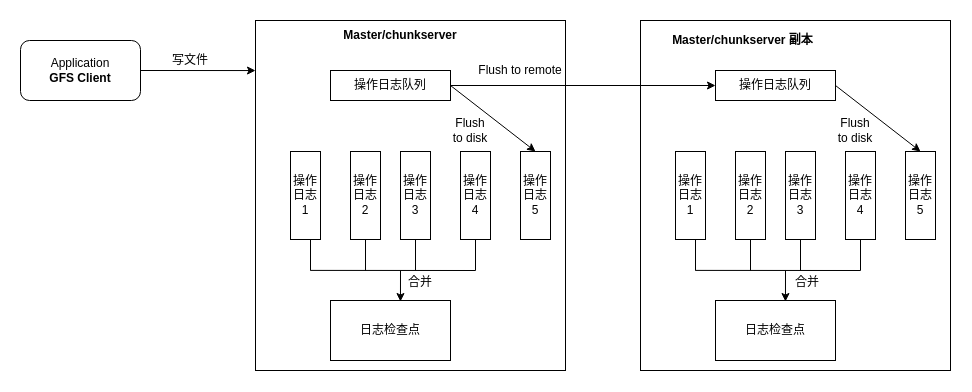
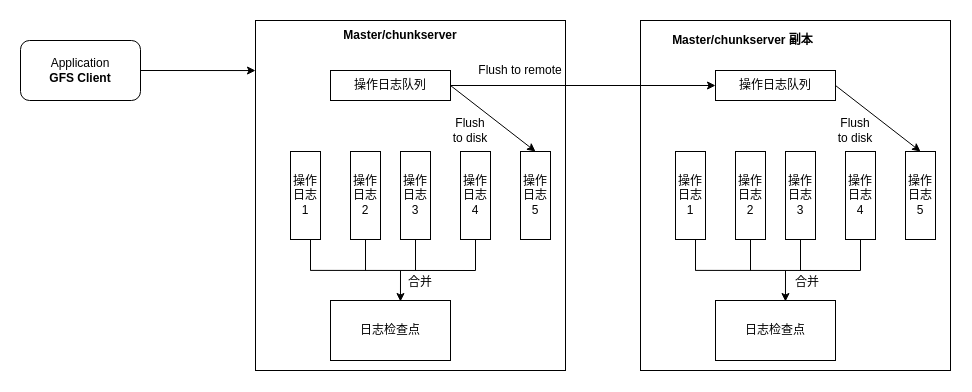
  <mxCell id="0" />
  <mxCell id="1" parent="0" />
  <mxCell id="2" value="" style="rounded=0;whiteSpace=wrap;html=1;fillColor=none;" vertex="1" parent="1"><mxGeometry x="255" y="20" width="310" height="350" as="geometry" /></mxCell>
  <mxCell id="3" value="Master/chunkserver" style="text;html=1;strokeColor=none;fillColor=none;align=center;verticalAlign=middle;whiteSpace=wrap;rounded=0;fontStyle=1" vertex="1" parent="1"><mxGeometry x="380" y="25" width="40" height="20" as="geometry" /></mxCell>
  <mxCell id="4" value="Application&lt;br&gt;&lt;b&gt;GFS Client&lt;/b&gt;" style="whiteSpace=wrap;html=1;fillColor=none;rounded=1;" vertex="1" parent="1"><mxGeometry x="20" y="40" width="120" height="60" as="geometry" /></mxCell>
  <mxCell id="5" value="" style="endArrow=classic;html=1;entryX=0;entryY=0.143;entryDx=0;entryDy=0;exitX=1;exitY=0.5;exitDx=0;exitDy=0;entryPerimeter=0;" edge="1" parent="1" source="4" target="2"><mxGeometry width="50" height="50" relative="1" as="geometry"><mxPoint x="160" y="230" as="sourcePoint" /><mxPoint x="210" y="180" as="targetPoint" /></mxGeometry></mxCell>
- <mxCell id="6" value="写文件" style="text;html=1;strokeColor=none;fillColor=none;align=center;verticalAlign=middle;whiteSpace=wrap;rounded=0;" vertex="1" parent="1"><mxGeometry x="170" y="50" width="40" height="20" as="geometry" /></mxCell>
  <mxCell id="7" value="操作日志&lt;br&gt;1" style="rounded=0;whiteSpace=wrap;html=1;fillColor=none;" vertex="1" parent="1"><mxGeometry x="290" y="151" width="30" height="88" as="geometry" /></mxCell>
  <mxCell id="8" value="操作日志&lt;br&gt;2" style="rounded=0;whiteSpace=wrap;html=1;fillColor=none;" vertex="1" parent="1"><mxGeometry x="350" y="151" width="30" height="88" as="geometry" /></mxCell>
  <mxCell id="9" value="操作日志&lt;br&gt;3" style="rounded=0;whiteSpace=wrap;html=1;fillColor=none;" vertex="1" parent="1"><mxGeometry x="400" y="151" width="30" height="88" as="geometry" /></mxCell>
  <mxCell id="10" value="操作日志&lt;br&gt;4" style="rounded=0;whiteSpace=wrap;html=1;fillColor=none;" vertex="1" parent="1"><mxGeometry x="460" y="151" width="30" height="88" as="geometry" /></mxCell>
  <mxCell id="11" value="操作日志&lt;br&gt;5" style="rounded=0;whiteSpace=wrap;html=1;fillColor=none;" vertex="1" parent="1"><mxGeometry x="520" y="151" width="30" height="88" as="geometry" /></mxCell>
  <mxCell id="12" value="日志检查点" style="rounded=0;whiteSpace=wrap;html=1;fillColor=none;" vertex="1" parent="1"><mxGeometry x="330" y="300" width="120" height="60" as="geometry" /></mxCell>
  <mxCell id="13" value="" style="endArrow=none;html=1;exitX=0.177;exitY=0.714;exitDx=0;exitDy=0;exitPerimeter=0;" edge="1" parent="1"><mxGeometry width="50" height="50" relative="1" as="geometry"><mxPoint x="309.87" y="269.9" as="sourcePoint" /><mxPoint x="475" y="270" as="targetPoint" /></mxGeometry></mxCell>
  <mxCell id="14" value="" style="endArrow=classic;html=1;entryX=0.583;entryY=0.017;entryDx=0;entryDy=0;entryPerimeter=0;" edge="1" parent="1" target="12"><mxGeometry width="50" height="50" relative="1" as="geometry"><mxPoint x="400" y="270" as="sourcePoint" /><mxPoint x="430" y="290" as="targetPoint" /></mxGeometry></mxCell>
  <mxCell id="15" value="" style="endArrow=none;html=1;" edge="1" parent="1"><mxGeometry width="50" height="50" relative="1" as="geometry"><mxPoint x="310" y="270" as="sourcePoint" /><mxPoint x="310" y="239" as="targetPoint" /></mxGeometry></mxCell>
  <mxCell id="16" value="" style="endArrow=none;html=1;entryX=0.5;entryY=1;entryDx=0;entryDy=0;" edge="1" parent="1" target="8"><mxGeometry width="50" height="50" relative="1" as="geometry"><mxPoint x="365" y="270" as="sourcePoint" /><mxPoint x="400" y="250" as="targetPoint" /></mxGeometry></mxCell>
  <mxCell id="17" value="" style="endArrow=none;html=1;entryX=0.5;entryY=1;entryDx=0;entryDy=0;" edge="1" parent="1" target="10"><mxGeometry width="50" height="50" relative="1" as="geometry"><mxPoint x="475" y="270" as="sourcePoint" /><mxPoint x="520" y="240" as="targetPoint" /></mxGeometry></mxCell>
  <mxCell id="18" value="" style="endArrow=none;html=1;entryX=0.5;entryY=1;entryDx=0;entryDy=0;" edge="1" parent="1" target="9"><mxGeometry width="50" height="50" relative="1" as="geometry"><mxPoint x="415" y="270" as="sourcePoint" /><mxPoint x="520" y="290" as="targetPoint" /></mxGeometry></mxCell>
  <mxCell id="19" value="操作日志队列" style="rounded=0;whiteSpace=wrap;html=1;fillColor=none;" vertex="1" parent="1"><mxGeometry x="330" y="70" width="120" height="30" as="geometry" /></mxCell>
  <mxCell id="20" value="" style="endArrow=classic;html=1;entryX=0.5;entryY=0;entryDx=0;entryDy=0;exitX=1;exitY=0.5;exitDx=0;exitDy=0;" edge="1" parent="1" source="19" target="11"><mxGeometry width="50" height="50" relative="1" as="geometry"><mxPoint x="500" y="140" as="sourcePoint" /><mxPoint x="550" y="90" as="targetPoint" /></mxGeometry></mxCell>
  <mxCell id="21" value="Flush to disk" style="text;html=1;strokeColor=none;fillColor=none;align=center;verticalAlign=middle;whiteSpace=wrap;rounded=0;" vertex="1" parent="1"><mxGeometry x="450" y="120" width="40" height="20" as="geometry" /></mxCell>
  <mxCell id="22" value="" style="rounded=0;whiteSpace=wrap;html=1;fillColor=none;" vertex="1" parent="1"><mxGeometry x="640" y="20" width="310" height="350" as="geometry" /></mxCell>
  <mxCell id="23" value="Master/chunkserver 副本" style="text;html=1;strokeColor=none;fillColor=none;align=center;verticalAlign=middle;whiteSpace=wrap;rounded=0;fontStyle=1" vertex="1" parent="1"><mxGeometry x="665.75" y="30" width="152.5" height="20" as="geometry" /></mxCell>
  <mxCell id="24" value="操作日志&lt;br&gt;1" style="rounded=0;whiteSpace=wrap;html=1;fillColor=none;" vertex="1" parent="1"><mxGeometry x="675" y="151" width="30" height="88" as="geometry" /></mxCell>
  <mxCell id="25" value="操作日志&lt;br&gt;2" style="rounded=0;whiteSpace=wrap;html=1;fillColor=none;" vertex="1" parent="1"><mxGeometry x="735" y="151" width="30" height="88" as="geometry" /></mxCell>
  <mxCell id="26" value="操作日志&lt;br&gt;3" style="rounded=0;whiteSpace=wrap;html=1;fillColor=none;" vertex="1" parent="1"><mxGeometry x="785" y="151" width="30" height="88" as="geometry" /></mxCell>
  <mxCell id="27" value="操作日志&lt;br&gt;4" style="rounded=0;whiteSpace=wrap;html=1;fillColor=none;" vertex="1" parent="1"><mxGeometry x="845" y="151" width="30" height="88" as="geometry" /></mxCell>
  <mxCell id="28" value="操作日志&lt;br&gt;5" style="rounded=0;whiteSpace=wrap;html=1;fillColor=none;" vertex="1" parent="1"><mxGeometry x="905" y="151" width="30" height="88" as="geometry" /></mxCell>
  <mxCell id="29" value="日志检查点" style="rounded=0;whiteSpace=wrap;html=1;fillColor=none;" vertex="1" parent="1"><mxGeometry x="715" y="300" width="120" height="60" as="geometry" /></mxCell>
  <mxCell id="30" value="" style="endArrow=none;html=1;exitX=0.177;exitY=0.714;exitDx=0;exitDy=0;exitPerimeter=0;" edge="1" parent="1"><mxGeometry width="50" height="50" relative="1" as="geometry"><mxPoint x="694.87" y="269.9" as="sourcePoint" /><mxPoint x="860" y="270" as="targetPoint" /></mxGeometry></mxCell>
  <mxCell id="31" value="" style="endArrow=classic;html=1;entryX=0.583;entryY=0.017;entryDx=0;entryDy=0;entryPerimeter=0;" edge="1" parent="1" target="29"><mxGeometry width="50" height="50" relative="1" as="geometry"><mxPoint x="785" y="270" as="sourcePoint" /><mxPoint x="815" y="290" as="targetPoint" /></mxGeometry></mxCell>
  <mxCell id="32" value="" style="endArrow=none;html=1;" edge="1" parent="1"><mxGeometry width="50" height="50" relative="1" as="geometry"><mxPoint x="695" y="270" as="sourcePoint" /><mxPoint x="695" y="239" as="targetPoint" /></mxGeometry></mxCell>
  <mxCell id="33" value="" style="endArrow=none;html=1;entryX=0.5;entryY=1;entryDx=0;entryDy=0;" edge="1" parent="1" target="25"><mxGeometry width="50" height="50" relative="1" as="geometry"><mxPoint x="750" y="270" as="sourcePoint" /><mxPoint x="785" y="250" as="targetPoint" /></mxGeometry></mxCell>
  <mxCell id="34" value="" style="endArrow=none;html=1;entryX=0.5;entryY=1;entryDx=0;entryDy=0;" edge="1" parent="1" target="27"><mxGeometry width="50" height="50" relative="1" as="geometry"><mxPoint x="860" y="270" as="sourcePoint" /><mxPoint x="905" y="240" as="targetPoint" /></mxGeometry></mxCell>
  <mxCell id="35" value="" style="endArrow=none;html=1;entryX=0.5;entryY=1;entryDx=0;entryDy=0;" edge="1" parent="1" target="26"><mxGeometry width="50" height="50" relative="1" as="geometry"><mxPoint x="800" y="270" as="sourcePoint" /><mxPoint x="905" y="290" as="targetPoint" /></mxGeometry></mxCell>
  <mxCell id="36" value="操作日志队列" style="rounded=0;whiteSpace=wrap;html=1;fillColor=none;" vertex="1" parent="1"><mxGeometry x="715" y="70" width="120" height="30" as="geometry" /></mxCell>
  <mxCell id="37" value="" style="endArrow=classic;html=1;entryX=0.5;entryY=0;entryDx=0;entryDy=0;exitX=1;exitY=0.5;exitDx=0;exitDy=0;" edge="1" parent="1" source="36" target="28"><mxGeometry width="50" height="50" relative="1" as="geometry"><mxPoint x="885" y="140" as="sourcePoint" /><mxPoint x="935" y="90" as="targetPoint" /></mxGeometry></mxCell>
  <mxCell id="38" value="Flush to disk" style="text;html=1;strokeColor=none;fillColor=none;align=center;verticalAlign=middle;whiteSpace=wrap;rounded=0;" vertex="1" parent="1"><mxGeometry x="835" y="120" width="40" height="20" as="geometry" /></mxCell>
  <mxCell id="39" value="" style="endArrow=classic;html=1;entryX=0;entryY=0.5;entryDx=0;entryDy=0;" edge="1" parent="1" target="36"><mxGeometry width="50" height="50" relative="1" as="geometry"><mxPoint x="450" y="85" as="sourcePoint" /><mxPoint x="580" y="70" as="targetPoint" /></mxGeometry></mxCell>
  <mxCell id="40" value="Flush to remote" style="text;html=1;strokeColor=none;fillColor=none;align=center;verticalAlign=middle;whiteSpace=wrap;rounded=0;" vertex="1" parent="1"><mxGeometry x="470" y="60" width="100" height="20" as="geometry" /></mxCell>
  <mxCell id="41" value="合并" style="text;html=1;strokeColor=none;fillColor=none;align=center;verticalAlign=middle;whiteSpace=wrap;rounded=0;" vertex="1" parent="1"><mxGeometry x="400" y="272" width="40" height="20" as="geometry" /></mxCell>
  <mxCell id="42" value="合并" style="text;html=1;strokeColor=none;fillColor=none;align=center;verticalAlign=middle;whiteSpace=wrap;rounded=0;" vertex="1" parent="1"><mxGeometry x="787" y="272" width="40" height="20" as="geometry" /></mxCell>
